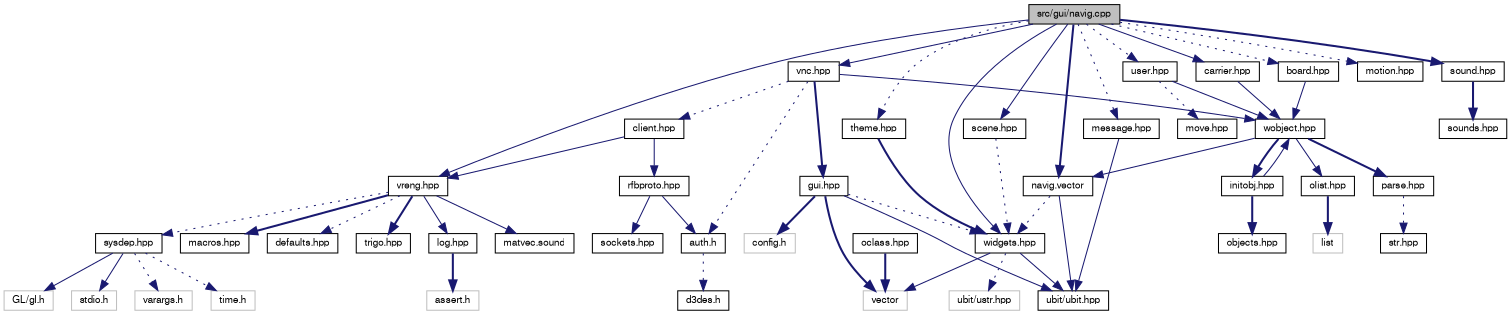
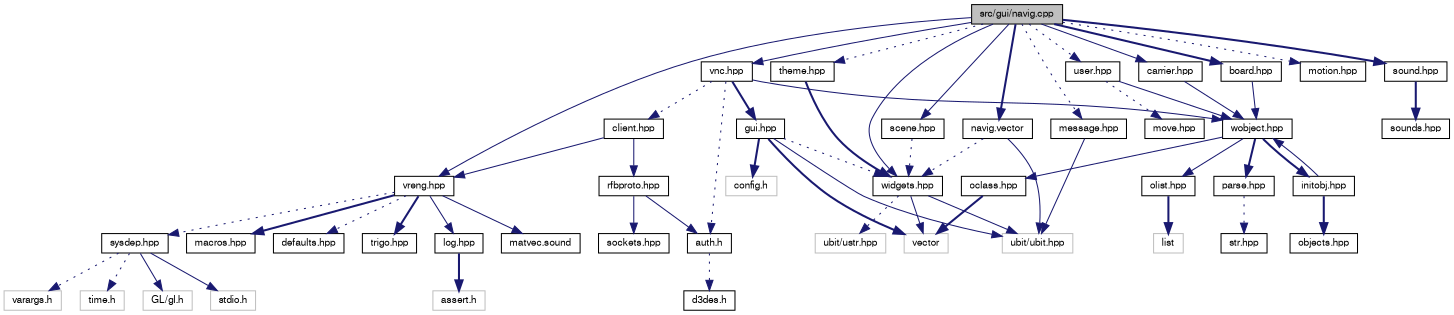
  digraph {
    node [color=black fontname=FreeSans fontsize=10 shape=record]
    edge [color=midnightblue fontname=FreeSans fontsize=10 labelfontname=FreeSans labelfontsize=10 style=solid]
    n1 [fillcolor=grey75 fontcolor=black height=0.2 label="src/gui/navig.cpp" style=filled width=0.4]
    n2 [height=0.2 label="vreng.hpp" width=0.4]
    n3 [height=0.2 label="navig.vector" width=0.4]
    n4 [height=0.2 label="widgets.hpp" width=0.4]
    n5 [height=0.2 label="scene.hpp" width=0.4]
    n6 [height=0.2 label="motion.hpp" width=0.4]
    n7 [height=0.2 label="message.hpp" width=0.4]
    n8 [height=0.2 label="theme.hpp" width=0.4]
    n9 [height=0.2 label="user.hpp" width=0.4]
    n10 [height=0.2 label="vnc.hpp" width=0.4]
    n11 [height=0.2 label="carrier.hpp" width=0.4]
    n12 [height=0.2 label="board.hpp" width=0.4]
    n13 [height=0.2 label="sound.hpp" width=0.4]
    n14 [height=0.2 label="sysdep.hpp" width=0.4]
    n15 [height=0.2 label="macros.hpp" width=0.4]
    n16 [height=0.2 label="defaults.hpp" width=0.4]
    n17 [height=0.2 label="trigo.hpp" width=0.4]
    n18 [height=0.2 label="log.hpp" width=0.4]
    n19 [height=0.2 label="matvec.sound" width=0.4]
-   n20 [height=0.2 label="ubit/ubit.hpp" width=0.4]
+   n20 [color=grey75 height=0.2 label="ubit/ubit.hpp" width=0.4]
    n21 [color=grey75 height=0.2 label=vector width=0.4]
    n22 [color=grey75 height=0.2 label="ubit/ustr.hpp" width=0.4]
    n23 [height=0.2 label="wobject.hpp" width=0.4]
    n24 [height=0.2 label="move.hpp" width=0.4]
    n25 [height=0.2 label="gui.hpp" width=0.4]
    n26 [height=0.2 label="client.hpp" width=0.4]
    n27 [height=0.2 label="auth.h" width=0.4]
    n28 [height=0.2 label="sounds.hpp" width=0.4]
    n29 [color=grey75 height=0.2 label="stdio.h" width=0.4]
    n30 [color=grey75 height=0.2 label="varargs.h" width=0.4]
    n31 [color=grey75 height=0.2 label="time.h" width=0.4]
    n32 [color=grey75 height=0.2 label="GL/gl.h" width=0.4]
    n33 [color=grey75 height=0.2 label="assert.h" width=0.4]
    n34 [color=grey75 height=0.2 label="config.h" width=0.4]
    n35 [height=0.2 label="oclass.hpp" width=0.4]
    n36 [height=0.2 label="olist.hpp" width=0.4]
    n37 [height=0.2 label="parse.hpp" width=0.4]
    n38 [height=0.2 label="initobj.hpp" width=0.4]
    n39 [color=grey75 height=0.2 label=list width=0.4]
    n40 [height=0.2 label="str.hpp" width=0.4]
    n41 [height=0.2 label="objects.hpp" width=0.4]
    n42 [height=0.2 label="rfbproto.hpp" width=0.4]
    n43 [height=0.2 label="d3des.h" width=0.4]
    n44 [height=0.2 label="sockets.hpp" width=0.4]
    n1 -> n2
    n1 -> n3 [style=bold]
    n1 -> n4
    n1 -> n5
    n1 -> n6 [style=dotted]
    n1 -> n7 [style=dotted]
    n1 -> n8 [style=dotted]
    n1 -> n9 [style=dotted]
    n1 -> n10
    n1 -> n11
-   n1 -> n12 [style=dotted]
+   n1 -> n12 [style=bold]
    n1 -> n13 [style=bold]
    n2 -> n14 [style=dotted]
    n2 -> n15 [style=bold]
    n2 -> n16 [style=dotted]
    n2 -> n17 [style=bold]
    n2 -> n18
    n2 -> n19
    n3 -> n4 [style=dotted]
    n3 -> n20
    n4 -> n20
    n4 -> n21
    n4 -> n22 [style=dotted]
    n5 -> n4 [style=dotted]
    n7 -> n20
    n8 -> n4 [style=bold]
    n9 -> n23
    n9 -> n24 [style=dotted]
    n10 -> n23
    n10 -> n25 [style=bold]
    n10 -> n26 [style=dotted]
    n10 -> n27 [style=dotted]
    n11 -> n23
    n12 -> n23
    n13 -> n28 [style=bold]
    n14 -> n29
    n14 -> n30 [style=dotted]
    n14 -> n31 [style=dotted]
    n14 -> n32
    n18 -> n33 [style=bold]
-   n23 -> n3
+   n23 -> n35
    n23 -> n36
    n23 -> n37 [style=bold]
    n23 -> n38 [style=bold]
    n25 -> n4 [style=dotted]
    n25 -> n20
    n25 -> n21 [style=bold]
    n25 -> n34 [style=bold]
    n26 -> n2
    n26 -> n42
    n27 -> n43 [style=dotted]
    n35 -> n21 [style=bold]
    n36 -> n39 [style=bold]
    n37 -> n40 [style=dotted]
    n38 -> n23
    n38 -> n41 [style=bold]
    n42 -> n27
    n42 -> n44
  }
